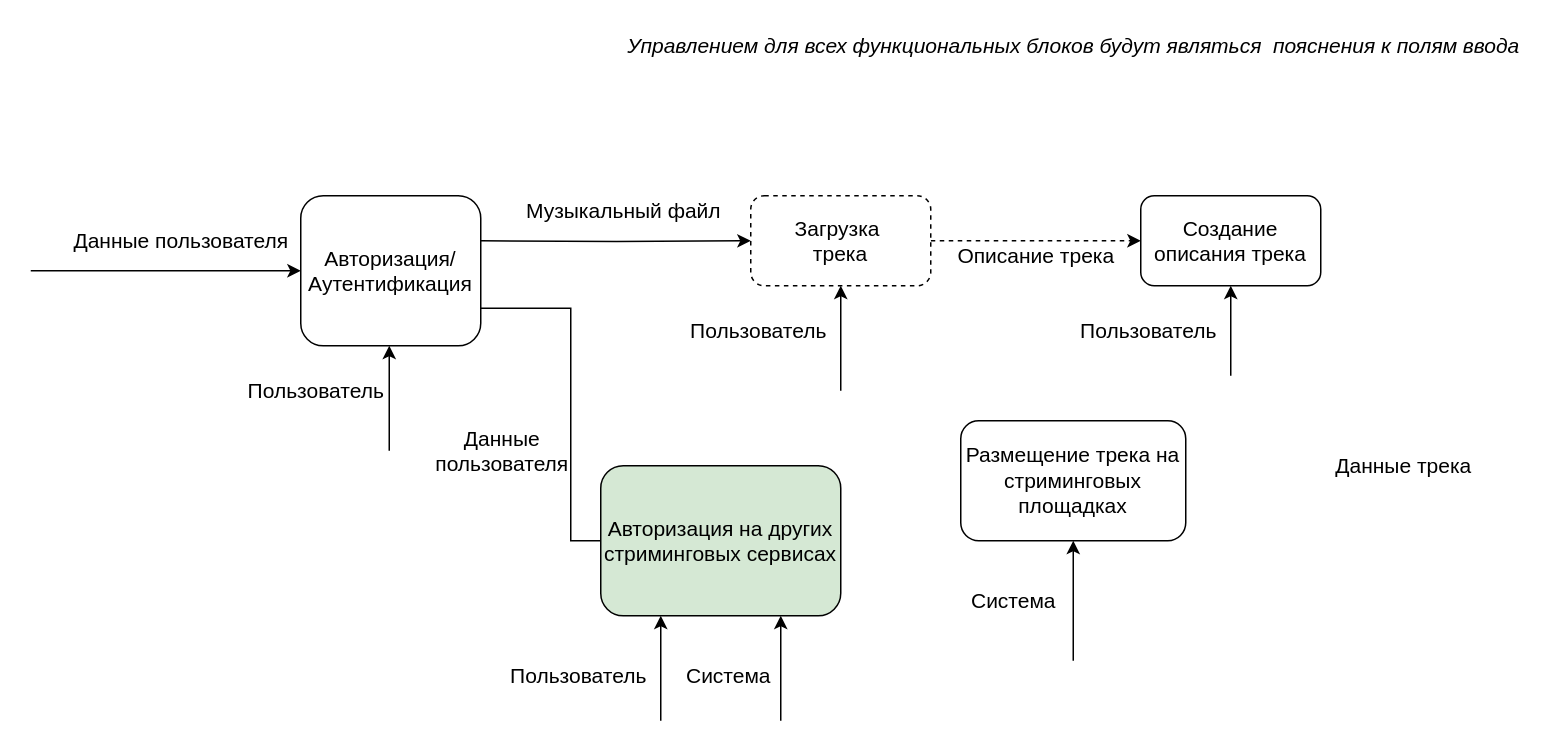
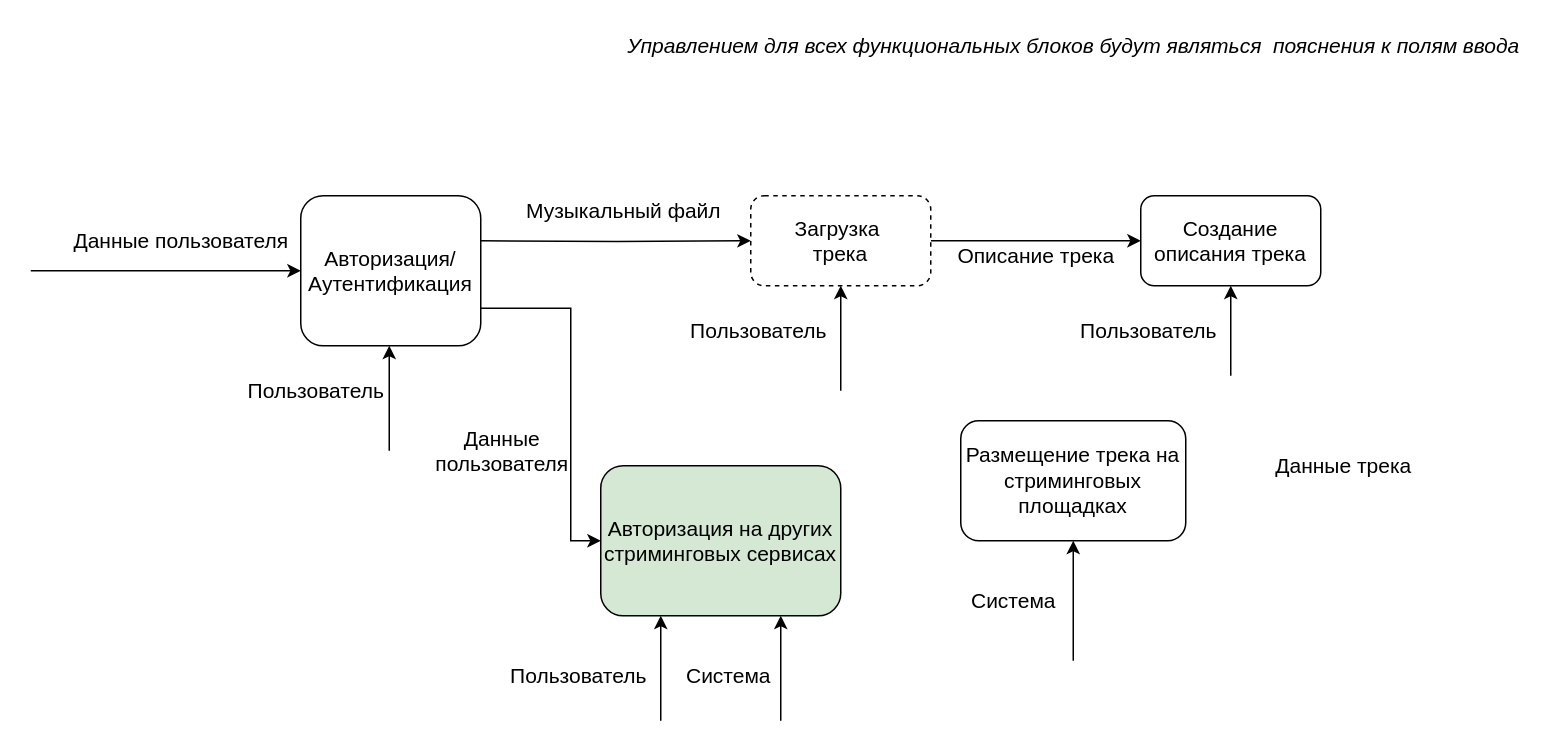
  <mxCell id="0" />
  <mxCell id="1" parent="0" />
  <mxCell id="2" style="edgeStyle=orthogonalEdgeStyle;rounded=0;orthogonalLoop=1;jettySize=auto;html=1;entryX=0;entryY=0.5;entryDx=0;entryDy=0;fontSize=14;startArrow=none;startFill=0;endArrow=classic;endFill=1;" parent="1" target="8" edge="1"><mxGeometry relative="1" as="geometry"><mxPoint x="320" y="160" as="sourcePoint" /></mxGeometry></mxCell>
- <mxCell id="3" style="edgeStyle=orthogonalEdgeStyle;rounded=0;orthogonalLoop=1;jettySize=auto;html=1;exitX=1;exitY=0.75;exitDx=0;exitDy=0;entryX=0;entryY=0.5;entryDx=0;entryDy=0;fontSize=14;startArrow=none;startFill=0;endArrow=none;endFill=1;" parent="1" source="5" target="11" edge="1"><mxGeometry relative="1" as="geometry"><Array as="points"><mxPoint x="380" y="205" /><mxPoint x="380" y="360" /></Array></mxGeometry></mxCell>
+ <mxCell id="3" style="edgeStyle=orthogonalEdgeStyle;rounded=0;orthogonalLoop=1;jettySize=auto;html=1;exitX=1;exitY=0.75;exitDx=0;exitDy=0;entryX=0;entryY=0.5;entryDx=0;entryDy=0;fontSize=14;startArrow=none;startFill=0;endArrow=classic;endFill=1;" parent="1" source="5" target="11" edge="1"><mxGeometry relative="1" as="geometry"><Array as="points"><mxPoint x="380" y="205" /><mxPoint x="380" y="360" /></Array></mxGeometry></mxCell>
  <mxCell id="4" style="edgeStyle=orthogonalEdgeStyle;rounded=0;orthogonalLoop=1;jettySize=auto;html=1;exitX=0;exitY=0.5;exitDx=0;exitDy=0;fontSize=14;startArrow=classic;startFill=1;endArrow=none;endFill=0;" parent="1" source="5" edge="1"><mxGeometry relative="1" as="geometry"><mxPoint x="20" y="180" as="targetPoint" /></mxGeometry></mxCell>
  <mxCell id="5" value="&lt;font style=&quot;font-size: 14px&quot;&gt;Авторизация/Аутентификация&lt;/font&gt;" style="rounded=1;whiteSpace=wrap;html=1;" parent="1" vertex="1"><mxGeometry x="200" y="130" width="120" height="100" as="geometry" /></mxCell>
- <mxCell id="6" style="edgeStyle=orthogonalEdgeStyle;rounded=0;orthogonalLoop=1;jettySize=auto;html=1;exitX=1;exitY=0.5;exitDx=0;exitDy=0;entryX=0;entryY=0.5;entryDx=0;entryDy=0;fontSize=14;startArrow=none;startFill=0;endArrow=classic;endFill=1;dashed=1;" parent="1" source="8" target="15" edge="1"><mxGeometry relative="1" as="geometry" /></mxCell>
+ <mxCell id="6" style="edgeStyle=orthogonalEdgeStyle;rounded=0;orthogonalLoop=1;jettySize=auto;html=1;exitX=1;exitY=0.5;exitDx=0;exitDy=0;entryX=0;entryY=0.5;entryDx=0;entryDy=0;fontSize=14;startArrow=none;startFill=0;endArrow=classic;endFill=1;" parent="1" source="8" target="15" edge="1"><mxGeometry relative="1" as="geometry" /></mxCell>
  <mxCell id="7" style="edgeStyle=orthogonalEdgeStyle;rounded=0;orthogonalLoop=1;jettySize=auto;html=1;exitX=0.5;exitY=1;exitDx=0;exitDy=0;fontSize=14;startArrow=classic;startFill=1;endArrow=none;endFill=0;" parent="1" source="8" edge="1"><mxGeometry relative="1" as="geometry"><mxPoint x="560" y="260" as="targetPoint" /></mxGeometry></mxCell>
  <mxCell id="8" value="&lt;font style=&quot;font-size: 14px&quot;&gt;Загрузка&amp;nbsp;&lt;br&gt;трека&lt;br&gt;&lt;/font&gt;" style="rounded=1;whiteSpace=wrap;html=1;dashed=1;" parent="1" vertex="1"><mxGeometry x="500" y="130" width="120" height="60" as="geometry" /></mxCell>
  <mxCell id="9" style="edgeStyle=orthogonalEdgeStyle;rounded=0;orthogonalLoop=1;jettySize=auto;html=1;exitX=0.25;exitY=1;exitDx=0;exitDy=0;fontSize=14;startArrow=classic;startFill=1;endArrow=none;endFill=0;" parent="1" source="11" edge="1"><mxGeometry relative="1" as="geometry"><mxPoint x="440" y="480" as="targetPoint" /></mxGeometry></mxCell>
  <mxCell id="10" style="edgeStyle=orthogonalEdgeStyle;rounded=0;orthogonalLoop=1;jettySize=auto;html=1;exitX=0.75;exitY=1;exitDx=0;exitDy=0;fontSize=14;startArrow=classic;startFill=1;endArrow=none;endFill=0;" parent="1" source="11" edge="1"><mxGeometry relative="1" as="geometry"><mxPoint x="520" y="480" as="targetPoint" /><Array as="points"><mxPoint x="520" y="460" /><mxPoint x="520" y="460" /></Array></mxGeometry></mxCell>
  <mxCell id="11" value="&lt;font style=&quot;font-size: 14px&quot;&gt;Авторизация на других стриминговых сервисах&lt;/font&gt;" style="rounded=1;whiteSpace=wrap;html=1;fillColor=#d5e8d4;" parent="1" vertex="1"><mxGeometry x="400" y="310" width="160" height="100" as="geometry" /></mxCell>
  <mxCell id="12" value="Данные &lt;br&gt;пользователя" style="text;html=1;align=center;verticalAlign=middle;resizable=0;points=[];autosize=1;strokeColor=none;fillColor=none;fontSize=14;" parent="1" vertex="1"><mxGeometry x="284" y="280" width="100" height="40" as="geometry" /></mxCell>
  <mxCell id="13" value="Данные пользователя" style="text;html=1;align=center;verticalAlign=middle;resizable=0;points=[];autosize=1;strokeColor=none;fillColor=none;fontSize=14;" parent="1" vertex="1"><mxGeometry x="40" y="150" width="160" height="20" as="geometry" /></mxCell>
  <mxCell id="14" style="edgeStyle=orthogonalEdgeStyle;rounded=0;orthogonalLoop=1;jettySize=auto;html=1;exitX=0.5;exitY=1;exitDx=0;exitDy=0;fontSize=14;startArrow=classic;startFill=1;endArrow=none;endFill=0;" parent="1" source="15" edge="1"><mxGeometry relative="1" as="geometry"><mxPoint x="820" y="250" as="targetPoint" /></mxGeometry></mxCell>
  <mxCell id="15" value="&lt;font style=&quot;font-size: 14px&quot;&gt;Создание описания трека&lt;br&gt;&lt;/font&gt;" style="rounded=1;whiteSpace=wrap;html=1;" parent="1" vertex="1"><mxGeometry x="760" y="130" width="120" height="60" as="geometry" /></mxCell>
  <mxCell id="16" value="Описание трека" style="text;html=1;align=center;verticalAlign=middle;resizable=0;points=[];autosize=1;strokeColor=none;fillColor=none;fontSize=14;" parent="1" vertex="1"><mxGeometry x="630" y="160" width="120" height="20" as="geometry" /></mxCell>
  <mxCell id="17" style="edgeStyle=orthogonalEdgeStyle;rounded=0;orthogonalLoop=1;jettySize=auto;html=1;exitX=0.5;exitY=1;exitDx=0;exitDy=0;fontSize=14;startArrow=classic;startFill=1;endArrow=none;endFill=0;" parent="1" source="18" edge="1"><mxGeometry relative="1" as="geometry"><mxPoint x="715" y="440" as="targetPoint" /></mxGeometry></mxCell>
  <mxCell id="18" value="&lt;font style=&quot;font-size: 14px&quot;&gt;Размещение трека на стриминговых площадках&lt;br&gt;&lt;/font&gt;" style="rounded=1;whiteSpace=wrap;html=1;" parent="1" vertex="1"><mxGeometry x="640" y="280" width="150" height="80" as="geometry" /></mxCell>
- <mxCell id="19" value="Данные трека" style="text;html=1;align=center;verticalAlign=middle;resizable=0;points=[];autosize=1;strokeColor=none;fillColor=none;fontSize=14;" parent="1" vertex="1"><mxGeometry x="880" y="300" width="110" height="20" as="geometry" /></mxCell>
+ <mxCell id="19" value="Данные трека" style="text;html=1;align=center;verticalAlign=middle;resizable=0;points=[];autosize=1;strokeColor=none;fillColor=none;fontSize=14;" parent="1" vertex="1"><mxGeometry x="840" y="300" width="110" height="20" as="geometry" /></mxCell>
  <mxCell id="20" value="Система" style="text;html=1;align=center;verticalAlign=middle;resizable=0;points=[];autosize=1;strokeColor=none;fillColor=none;fontSize=14;" parent="1" vertex="1"><mxGeometry x="640" y="390" width="70" height="20" as="geometry" /></mxCell>
  <mxCell id="21" value="Пользователь" style="text;html=1;align=center;verticalAlign=middle;resizable=0;points=[];autosize=1;strokeColor=none;fillColor=none;fontSize=14;" parent="1" vertex="1"><mxGeometry x="330" y="440" width="110" height="20" as="geometry" /></mxCell>
  <mxCell id="22" value="Система" style="text;html=1;align=center;verticalAlign=middle;resizable=0;points=[];autosize=1;strokeColor=none;fillColor=none;fontSize=14;" parent="1" vertex="1"><mxGeometry x="450" y="440" width="70" height="20" as="geometry" /></mxCell>
  <mxCell id="23" value="Пользователь" style="text;html=1;align=center;verticalAlign=middle;resizable=0;points=[];autosize=1;strokeColor=none;fillColor=none;fontSize=14;" parent="1" vertex="1"><mxGeometry x="450" y="210" width="110" height="20" as="geometry" /></mxCell>
  <mxCell id="24" value="Пользователь" style="text;html=1;align=center;verticalAlign=middle;resizable=0;points=[];autosize=1;strokeColor=none;fillColor=none;fontSize=14;" parent="1" vertex="1"><mxGeometry x="710" y="210" width="110" height="20" as="geometry" /></mxCell>
  <mxCell id="25" value="Музыкальный файл" style="text;html=1;align=center;verticalAlign=middle;resizable=0;points=[];autosize=1;strokeColor=none;fillColor=none;fontSize=14;" parent="1" vertex="1"><mxGeometry x="340" y="130" width="150" height="20" as="geometry" /></mxCell>
  <mxCell id="26" style="edgeStyle=orthogonalEdgeStyle;rounded=0;orthogonalLoop=1;jettySize=auto;html=1;exitX=0.25;exitY=1;exitDx=0;exitDy=0;fontSize=14;startArrow=classic;startFill=1;endArrow=none;endFill=0;" parent="1" edge="1"><mxGeometry relative="1" as="geometry"><mxPoint x="259" y="300" as="targetPoint" /><mxPoint x="259" y="230" as="sourcePoint" /></mxGeometry></mxCell>
  <mxCell id="27" value="Пользователь" style="text;html=1;align=center;verticalAlign=middle;resizable=0;points=[];autosize=1;strokeColor=none;fillColor=none;fontSize=14;" parent="1" vertex="1"><mxGeometry x="155" y="250" width="110" height="20" as="geometry" /></mxCell>
  <mxCell id="28" value="&lt;i&gt;Управлением для всех функциональных блоков будут являться&amp;nbsp; пояснения к полям ввода&lt;/i&gt;" style="text;html=1;align=center;verticalAlign=middle;resizable=0;points=[];autosize=1;strokeColor=none;fillColor=none;fontSize=14;" parent="1" vertex="1"><mxGeometry x="410" y="20" width="610" height="20" as="geometry" /></mxCell>
